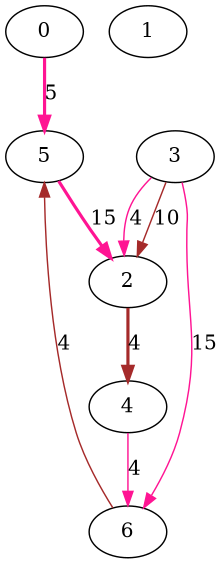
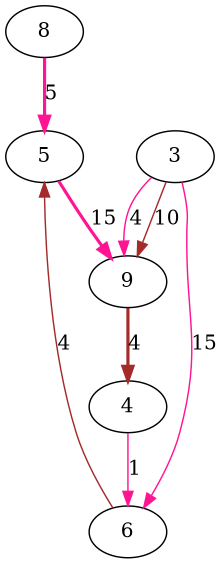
  digraph {
    edge [color=deeppink]
-   0
+   0 [label=8]
    5
-   2
+   2 [label=9]
    4
-   1
    6
    3
    0 -> 5 [label=5 penwidth=2.2]
    5 -> 2 [label=15 penwidth=2.2]
    2 -> 4 [color=brown label=4 penwidth=2.2]
-   4 -> 6 [label=4]
+   4 -> 6 [label=1]
    6 -> 5 [color=brown label=4]
    3 -> 2 [label=4]
    3 -> 2 [color=brown label=10]
    3 -> 6 [label=15]
  }
